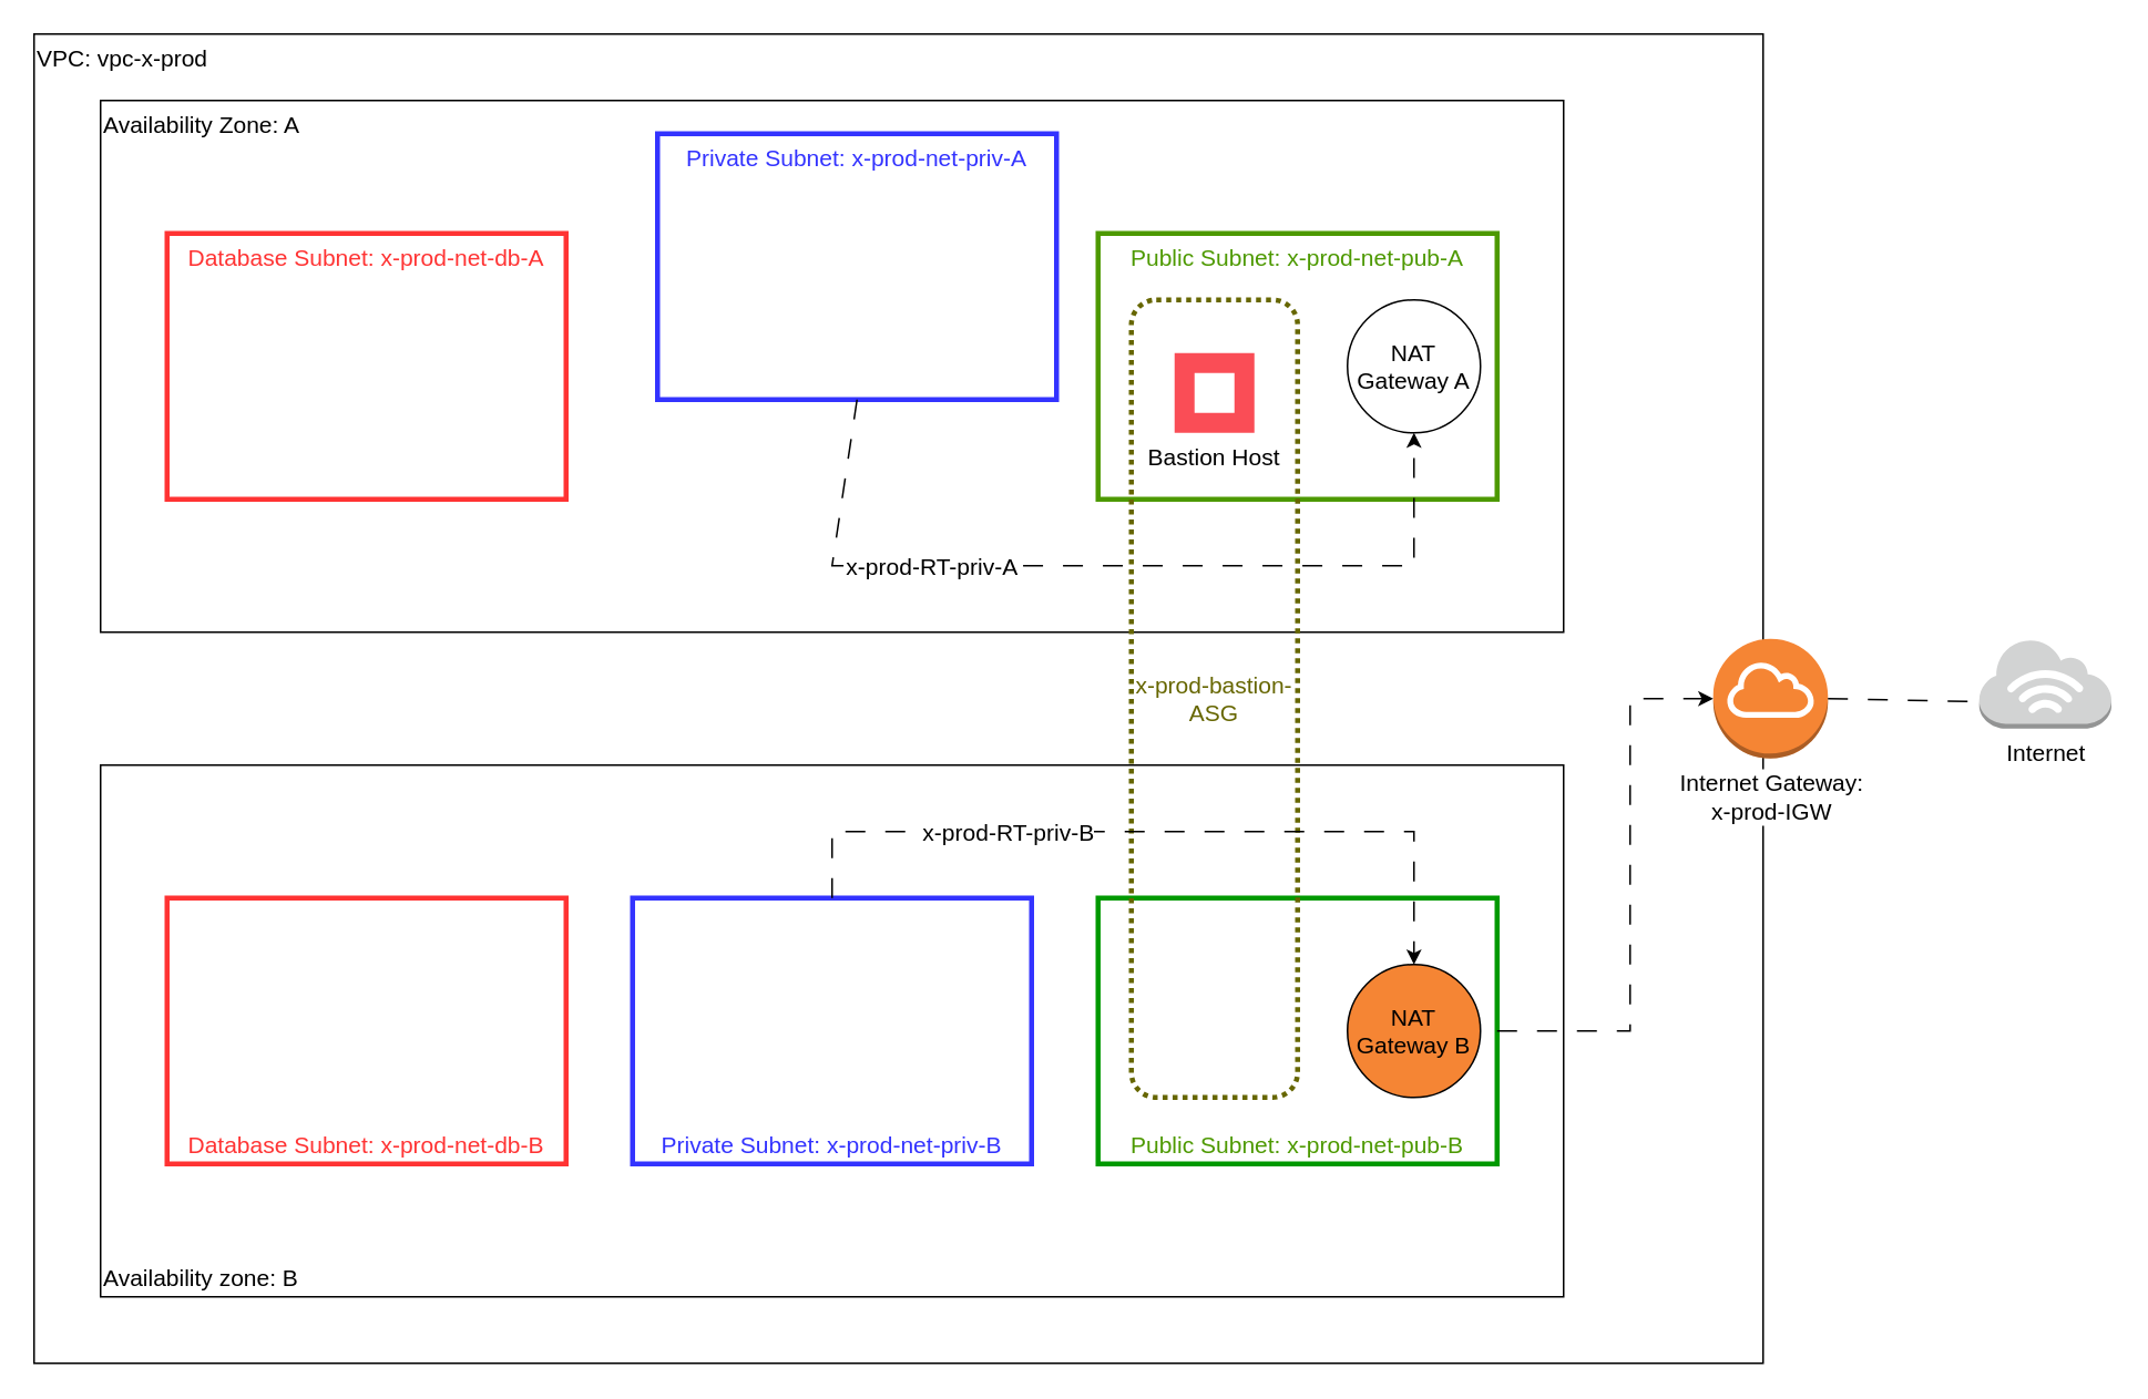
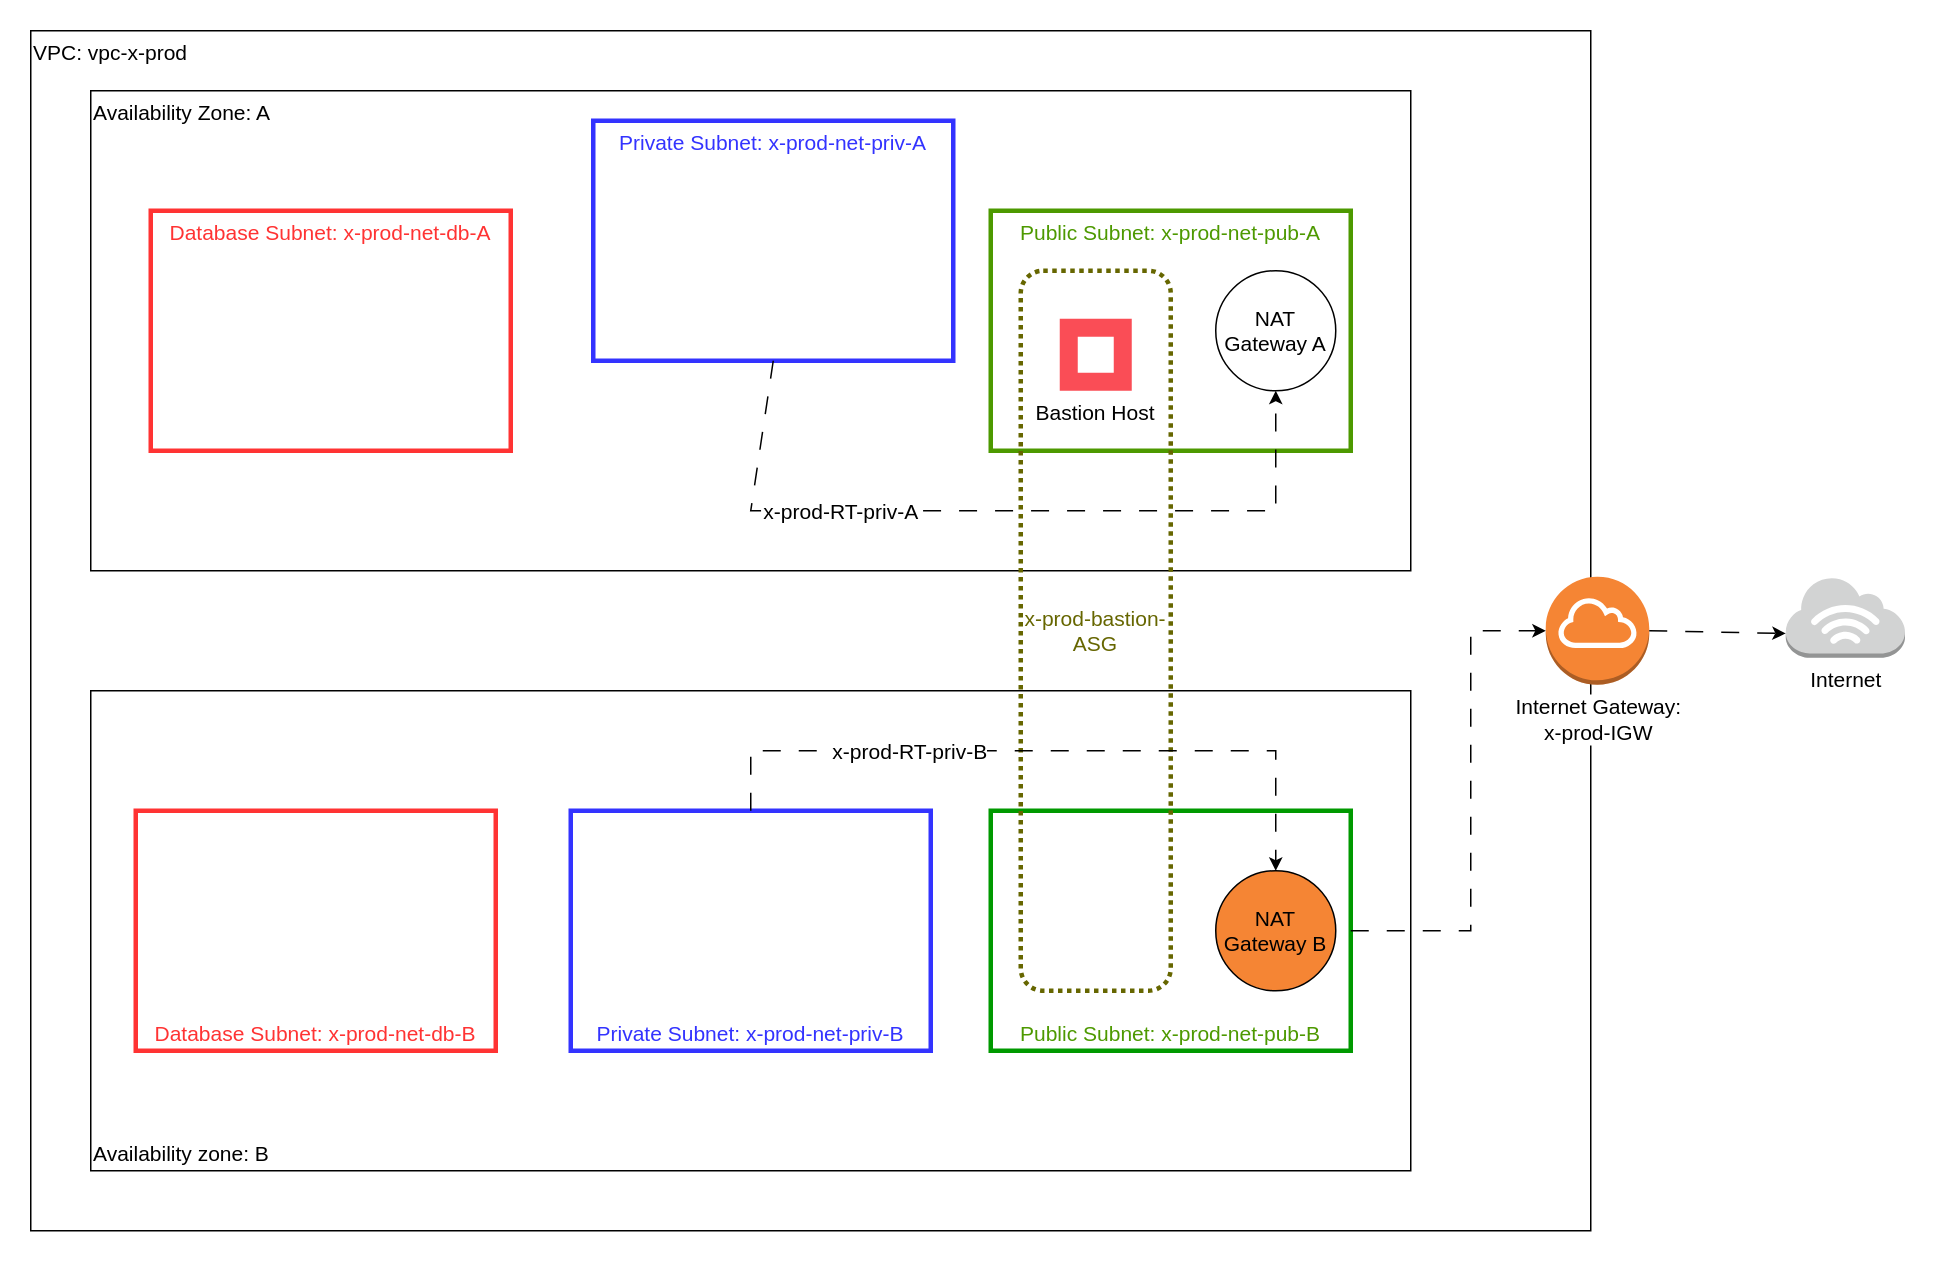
  <mxCell id="0" />
  <mxCell id="1" parent="0" />
  <mxCell id="2" value="VPC: vpc-x-prod" style="rounded=0;whiteSpace=wrap;html=1;align=left;verticalAlign=top;fillColor=none;fontSize=14;" parent="1" vertex="1"><mxGeometry x="20" y="20" width="1040" height="800" as="geometry" /></mxCell>
  <mxCell id="3" value="Availability Zone: A" style="rounded=0;whiteSpace=wrap;html=1;align=left;verticalAlign=top;fillColor=none;fontSize=14;" parent="1" vertex="1"><mxGeometry x="60" width="880" height="320" as="geometry" y="60" /></mxCell>
  <mxCell id="4" value="Availability zone: B" style="rounded=0;whiteSpace=wrap;html=1;align=left;verticalAlign=bottom;fillColor=none;fontSize=14;" parent="1" vertex="1"><mxGeometry x="60" y="460" width="880" height="320" as="geometry" /></mxCell>
- <mxCell id="5" value="Database Subnet: x-prod-net-db-B" style="rounded=0;whiteSpace=wrap;html=1;align=center;verticalAlign=bottom;fillColor=none;strokeWidth=3;strokeColor=#FF3333;fontSize=14;fontColor=#FF3333;" parent="1" vertex="1"><mxGeometry x="100" y="540" width="240" height="160" as="geometry" /></mxCell>
+ <mxCell id="5" value="Database Subnet: x-prod-net-db-B" style="rounded=0;whiteSpace=wrap;html=1;align=center;verticalAlign=bottom;fillColor=none;strokeWidth=3;strokeColor=#FF3333;fontSize=14;fontColor=#FF3333;" parent="1" vertex="1"><mxGeometry x="90" y="540" width="240" height="160" as="geometry" /></mxCell>
  <mxCell id="6" value="Database Subnet:&amp;nbsp;x-prod-net-db-A" style="rounded=0;whiteSpace=wrap;html=1;align=center;verticalAlign=top;fillColor=none;strokeColor=#FF3333;strokeWidth=3;fontSize=14;fontColor=#FF3333;" parent="1" vertex="1"><mxGeometry x="100" y="140" width="240" height="160" as="geometry" /></mxCell>
  <mxCell id="7" value="Private Subnet:&amp;nbsp;x-prod-net-priv-A" style="rounded=0;whiteSpace=wrap;html=1;align=center;verticalAlign=top;fillColor=none;strokeColor=#3333FF;strokeWidth=3;fontColor=#3333FF;fontSize=14;" parent="1" vertex="1"><mxGeometry x="395" y="80" width="240" height="160" as="geometry" /></mxCell>
  <mxCell id="8" value="Private Subnet:&amp;nbsp;x-prod-net-priv-B" style="rounded=0;whiteSpace=wrap;html=1;align=center;verticalAlign=bottom;fillColor=none;strokeColor=#3333FF;strokeWidth=3;fontSize=14;fontColor=#3333FF;" parent="1" vertex="1"><mxGeometry x="380" y="540" width="240" height="160" as="geometry" /></mxCell>
  <mxCell id="9" value="Public Subnet:&amp;nbsp;x-prod-net-pub-B" style="rounded=0;whiteSpace=wrap;html=1;align=center;verticalAlign=bottom;fillColor=none;strokeColor=#009900;fontSize=14;strokeWidth=3;fontColor=#4D9900;" parent="1" vertex="1"><mxGeometry x="660" y="540" width="240" height="160" as="geometry" /></mxCell>
  <mxCell id="10" value="Public Subnet:&amp;nbsp;x-prod-net-pub-A" style="rounded=0;whiteSpace=wrap;html=1;align=center;verticalAlign=top;fillColor=none;strokeWidth=3;strokeColor=#4D9900;fontColor=#4D9900;fontSize=14;" parent="1" vertex="1"><mxGeometry x="660" y="140" width="240" height="160" as="geometry" /></mxCell>
  <mxCell id="11" value="NAT&lt;div&gt;Gateway A&lt;/div&gt;" style="ellipse;whiteSpace=wrap;html=1;aspect=fixed;fontSize=14;" parent="1" vertex="1"><mxGeometry x="810" y="180" width="80" height="80" as="geometry" /></mxCell>
  <mxCell id="12" value="NAT&lt;div&gt;Gateway B&lt;/div&gt;" style="ellipse;whiteSpace=wrap;html=1;aspect=fixed;fontSize=14;fillColor=#f58534;" parent="1" vertex="1"><mxGeometry x="810" y="580" width="80" height="80" as="geometry" /></mxCell>
  <mxCell id="13" value="&lt;div&gt;Internet Gateway:&lt;/div&gt;x-prod-IGW" style="outlineConnect=0;dashed=0;verticalLabelPosition=bottom;verticalAlign=top;align=center;html=1;shape=mxgraph.aws3.internet_gateway;fillColor=#F58534;gradientColor=none;labelBackgroundColor=default;fontSize=14;" parent="1" vertex="1"><mxGeometry x="1030" y="384" width="69" height="72" as="geometry" /></mxCell>
  <mxCell id="14" value="Internet" style="outlineConnect=0;dashed=0;verticalLabelPosition=bottom;verticalAlign=top;align=center;html=1;shape=mxgraph.aws3.internet_3;fillColor=#D2D3D3;gradientColor=none;fontSize=14;" parent="1" vertex="1"><mxGeometry x="1190" y="384" width="79.5" height="54" as="geometry" /></mxCell>
  <mxCell id="15" value="x-prod-bastion-ASG" style="rounded=1;whiteSpace=wrap;html=1;fillColor=none;dashed=1;strokeWidth=3;dashPattern=1 1;strokeColor=#666600;fontSize=14;fontColor=#666600;" parent="1" vertex="1"><mxGeometry x="680" y="180" width="100" height="480" as="geometry" /></mxCell>
  <mxCell id="16" value="" style="endArrow=classic;html=1;rounded=0;exitX=0.5;exitY=1;exitDx=0;exitDy=0;entryX=0.5;entryY=1;entryDx=0;entryDy=0;dashed=1;dashPattern=12 12;" parent="1" source="7" target="11" edge="1"><mxGeometry width="50" height="50" relative="1" as="geometry"><mxPoint x="650" y="460" as="sourcePoint" /><mxPoint x="700" y="410" as="targetPoint" /><Array as="points"><mxPoint x="500" y="340" /><mxPoint x="850" y="340" /></Array></mxGeometry></mxCell>
  <mxCell id="17" value="x-prod-RT-priv-A" style="edgeLabel;html=1;align=center;verticalAlign=middle;resizable=0;points=[];fontSize=14;" parent="16" vertex="1" connectable="0"><mxGeometry x="-0.481" y="2" relative="1" as="geometry"><mxPoint x="23" y="2" as="offset" /></mxGeometry></mxCell>
  <mxCell id="18" value="" style="endArrow=classic;html=1;rounded=0;exitX=0.5;exitY=0;exitDx=0;exitDy=0;entryX=0.5;entryY=0;entryDx=0;entryDy=0;dashed=1;dashPattern=12 12;" parent="1" source="8" target="12" edge="1"><mxGeometry width="50" height="50" relative="1" as="geometry"><mxPoint x="650" y="460" as="sourcePoint" /><mxPoint x="700" y="410" as="targetPoint" /><Array as="points"><mxPoint x="500" y="500" /><mxPoint x="850" y="500" /></Array></mxGeometry></mxCell>
  <mxCell id="19" value="x-prod-RT-priv-B" style="edgeLabel;html=1;align=center;verticalAlign=middle;resizable=0;points=[];fontSize=14;" parent="1" vertex="1" connectable="0"><mxGeometry x="605" y="500" as="geometry" /></mxCell>
  <mxCell id="20" value="" style="endArrow=classic;html=1;rounded=0;exitX=1;exitY=0.5;exitDx=0;exitDy=0;dashed=1;dashPattern=12 12;" parent="1" source="9" edge="1"><mxGeometry width="50" height="50" relative="1" as="geometry"><mxPoint x="760" y="470" as="sourcePoint" /><mxPoint x="1030" y="420" as="targetPoint" /><Array as="points"><mxPoint x="980" y="620" /><mxPoint x="980" y="420" /></Array></mxGeometry></mxCell>
- <mxCell id="21" value="" style="endArrow=none;html=1;rounded=0;entryX=0;entryY=0.7;entryDx=0;entryDy=0;entryPerimeter=0;exitX=1;exitY=0.5;exitDx=0;exitDy=0;exitPerimeter=0;dashed=1;dashPattern=12 12;" edge="1" parent="1" source="13" target="14"><mxGeometry width="50" height="50" relative="1" as="geometry"><mxPoint x="960" y="540" as="sourcePoint" /><mxPoint x="1010" y="490" as="targetPoint" /></mxGeometry></mxCell>
+ <mxCell id="21" value="" style="endArrow=classic;html=1;rounded=0;entryX=0;entryY=0.7;entryDx=0;entryDy=0;entryPerimeter=0;exitX=1;exitY=0.5;exitDx=0;exitDy=0;exitPerimeter=0;dashed=1;dashPattern=12 12;" edge="1" parent="1" source="13" target="14"><mxGeometry width="50" height="50" relative="1" as="geometry"><mxPoint x="960" y="540" as="sourcePoint" /><mxPoint x="1010" y="490" as="targetPoint" /></mxGeometry></mxCell>
  <mxCell id="22" value="Bastion Host" style="shape=rect;fillColor=#FA4D56;aspect=fixed;resizable=0;labelPosition=center;verticalLabelPosition=bottom;align=center;verticalAlign=top;strokeColor=none;fontSize=14;" vertex="1" parent="1"><mxGeometry x="706" y="212" width="48" height="48" as="geometry" /></mxCell>
  <mxCell id="23" value="" style="fillColor=#ffffff;strokeColor=none;dashed=0;outlineConnect=0;html=1;labelPosition=center;verticalLabelPosition=bottom;verticalAlign=top;part=1;movable=0;resizable=0;rotatable=0;shape=mxgraph.ibm_cloud.bastion-host" vertex="1" parent="22"><mxGeometry width="24" height="24" relative="1" as="geometry"><mxPoint x="12" y="12" as="offset" /></mxGeometry></mxCell>
